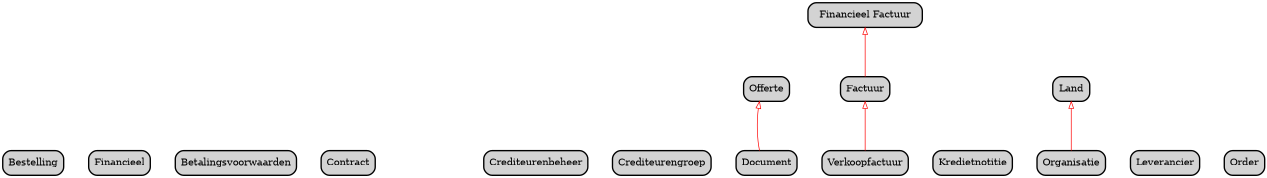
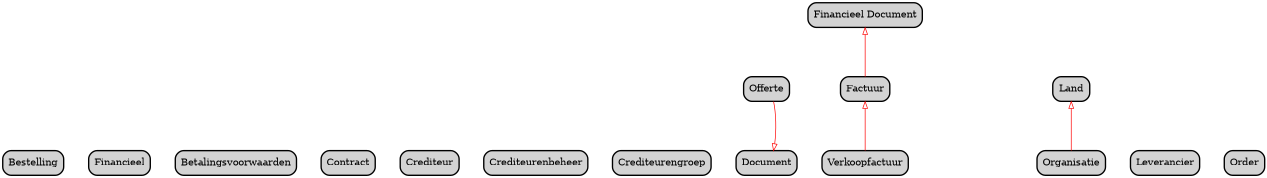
  digraph {
    bgcolor=white
    nodesep=0.5
    rank=same
    rankdir=BT
    ranksep=1
    remincross=true
    node [bgcolor=lightgray shape=box style="rounded,filled,bold"]
    edge [arrowhead=onormal color=red]
    n1 [label=Bestelling]
    n2 [label=Financieel]
    n3 [label=Betalingsvoorwaarden]
    n4 [label=Contract]
+   n5 [label=Crediteur]
    n6 [label=Crediteurenbeheer]
    n7 [label=Crediteurengroep]
    n8 [label=Document]
    n9 [label=Factuur]
-   n10 [label="Financieel Factuur"]
-   n11 [label=Kredietnotitie]
+   n10 [label="Financieel Document"]
    n12 [label=Land]
    n13 [label=Organisatie]
    n14 [label=Leverancier]
    n15 [label=Offerte]
    n16 [label=Order]
    n17 [label=Verkoopfactuur]
    n9 -> n10
    n13 -> n12
-   n8 -> n15
+   n15 -> n8
    n17 -> n9
  }
